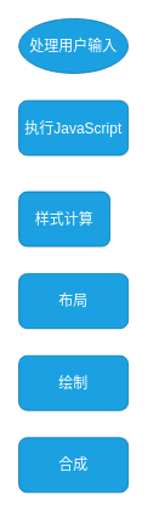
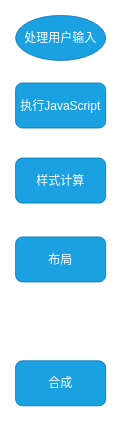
  <mxCell id="0" />
  <mxCell id="1" parent="0" />
  <mxCell id="2" value="处理用户输入" style="ellipse;whiteSpace=wrap;html=1;fillColor=#1ba1e2;fontColor=#ffffff;strokeColor=#006EAF;fontSize=16;align=center;flipH=1;" parent="1" vertex="1"><mxGeometry x="20" y="20" width="120" height="60" as="geometry" /></mxCell>
  <mxCell id="3" value="执行JavaScript" style="rounded=1;whiteSpace=wrap;html=1;fillColor=#1ba1e2;fontColor=#ffffff;strokeColor=#006EAF;fontSize=16;align=center;flipH=1;" parent="1" vertex="1"><mxGeometry x="20" y="110" width="120" height="60" as="geometry" /></mxCell>
- <mxCell id="4" value="样式计算" style="rounded=1;whiteSpace=wrap;html=1;fillColor=#1ba1e2;fontColor=#ffffff;strokeColor=#006EAF;fontSize=16;align=center;flipH=1;" parent="1" vertex="1"><mxGeometry x="20" y="210" width="100" height="60" as="geometry" /></mxCell>
- <mxCell id="5" value="布局" style="rounded=1;whiteSpace=wrap;html=1;fillColor=#1ba1e2;fontColor=#ffffff;strokeColor=#006EAF;fontSize=16;align=center;flipH=1;" parent="1" vertex="1"><mxGeometry x="20" y="300" width="120" height="60" as="geometry" /></mxCell>
- <mxCell id="6" value="绘制" style="rounded=1;whiteSpace=wrap;html=1;fillColor=#1ba1e2;fontColor=#ffffff;strokeColor=#006EAF;fontSize=16;align=center;flipH=1;" parent="1" vertex="1"><mxGeometry x="20" y="390" width="120" height="60" as="geometry" /></mxCell>
+ <mxCell id="4" value="样式计算" style="rounded=1;whiteSpace=wrap;html=1;fillColor=#1ba1e2;fontColor=#ffffff;strokeColor=#006EAF;fontSize=16;align=center;flipH=1;" parent="1" vertex="1"><mxGeometry x="20" y="210" width="120" height="60" as="geometry" /></mxCell>
+ <mxCell id="5" value="布局" style="rounded=1;whiteSpace=wrap;html=1;fillColor=#1ba1e2;fontColor=#ffffff;strokeColor=#006EAF;fontSize=16;align=center;flipH=1;" parent="1" vertex="1"><mxGeometry x="20" y="315" width="120" height="60" as="geometry" /></mxCell>
  <mxCell id="7" value="合成" style="rounded=1;whiteSpace=wrap;html=1;fillColor=#1ba1e2;fontColor=#ffffff;strokeColor=#006EAF;fontSize=16;align=center;flipH=1;" parent="1" vertex="1"><mxGeometry x="20" y="480" width="120" height="60" as="geometry" /></mxCell>
